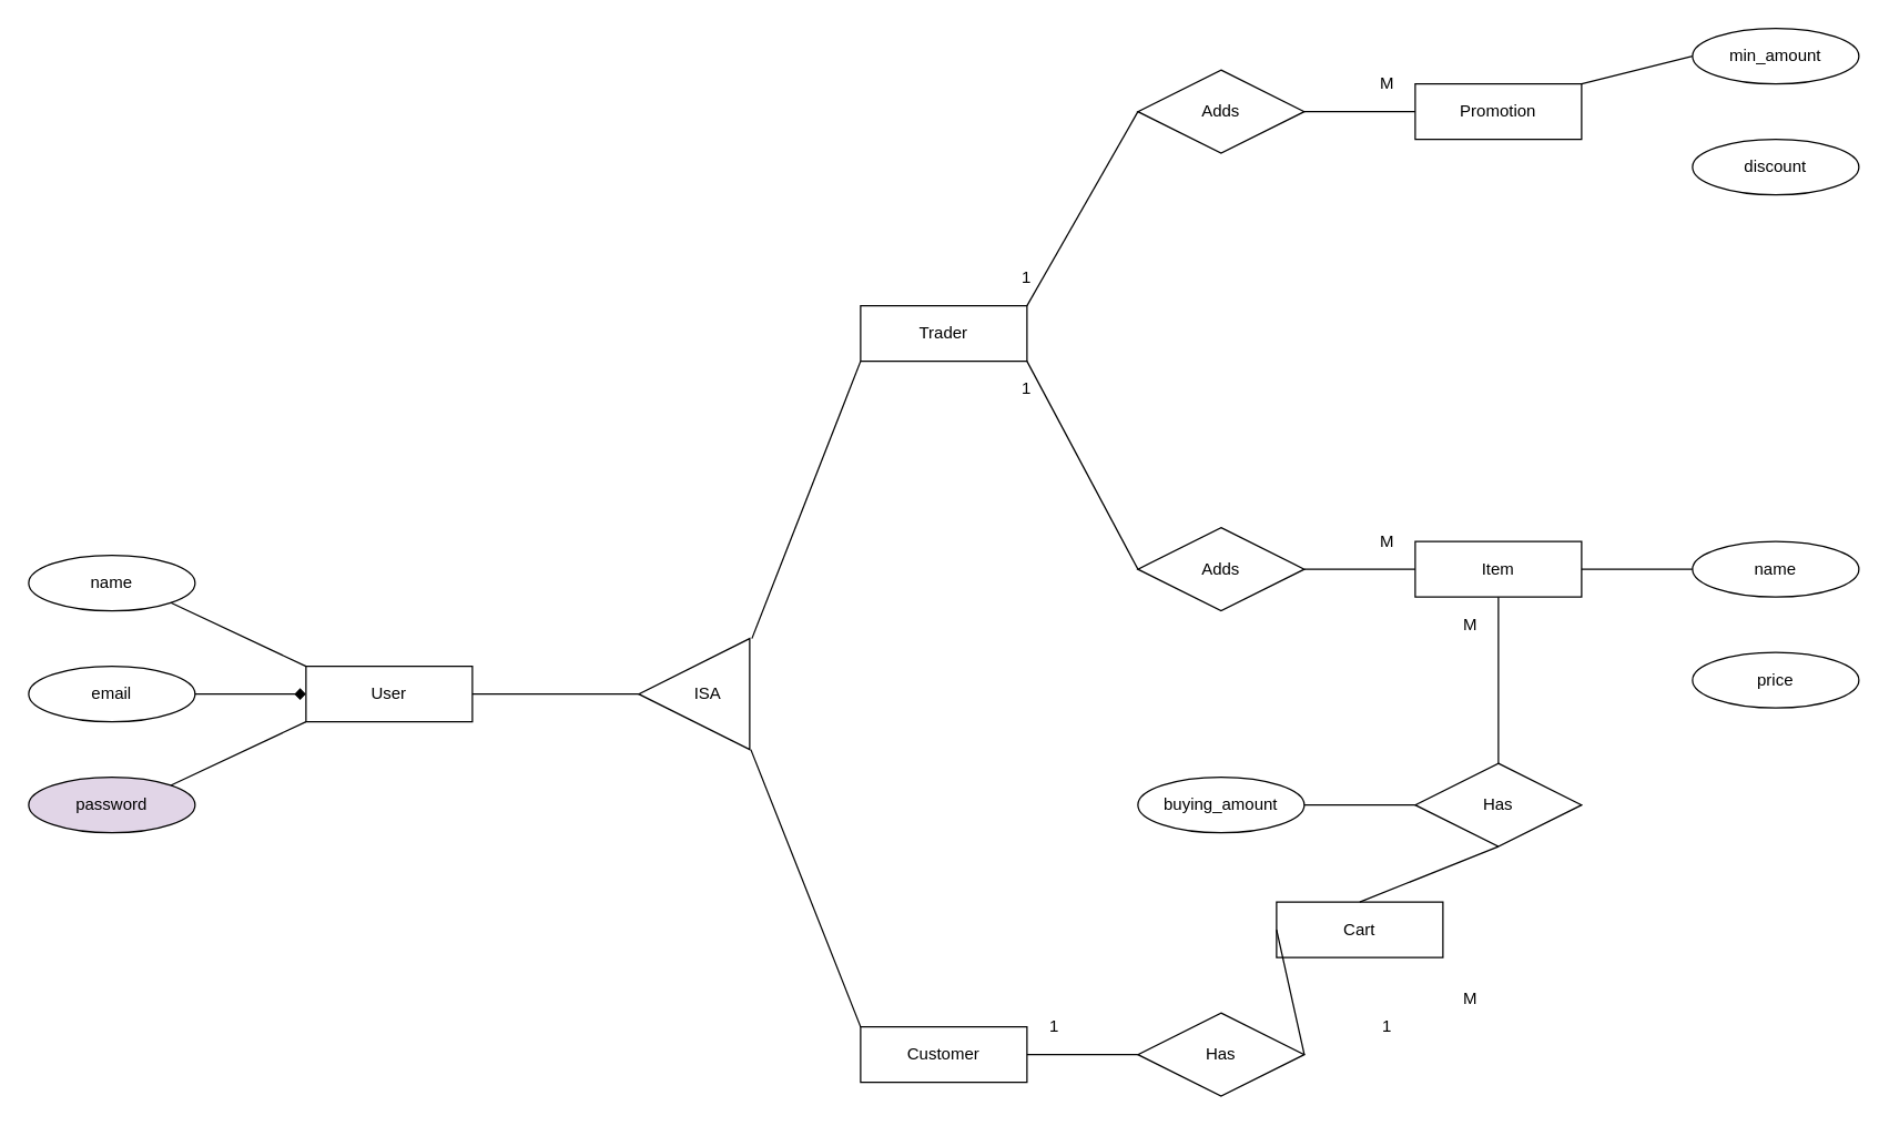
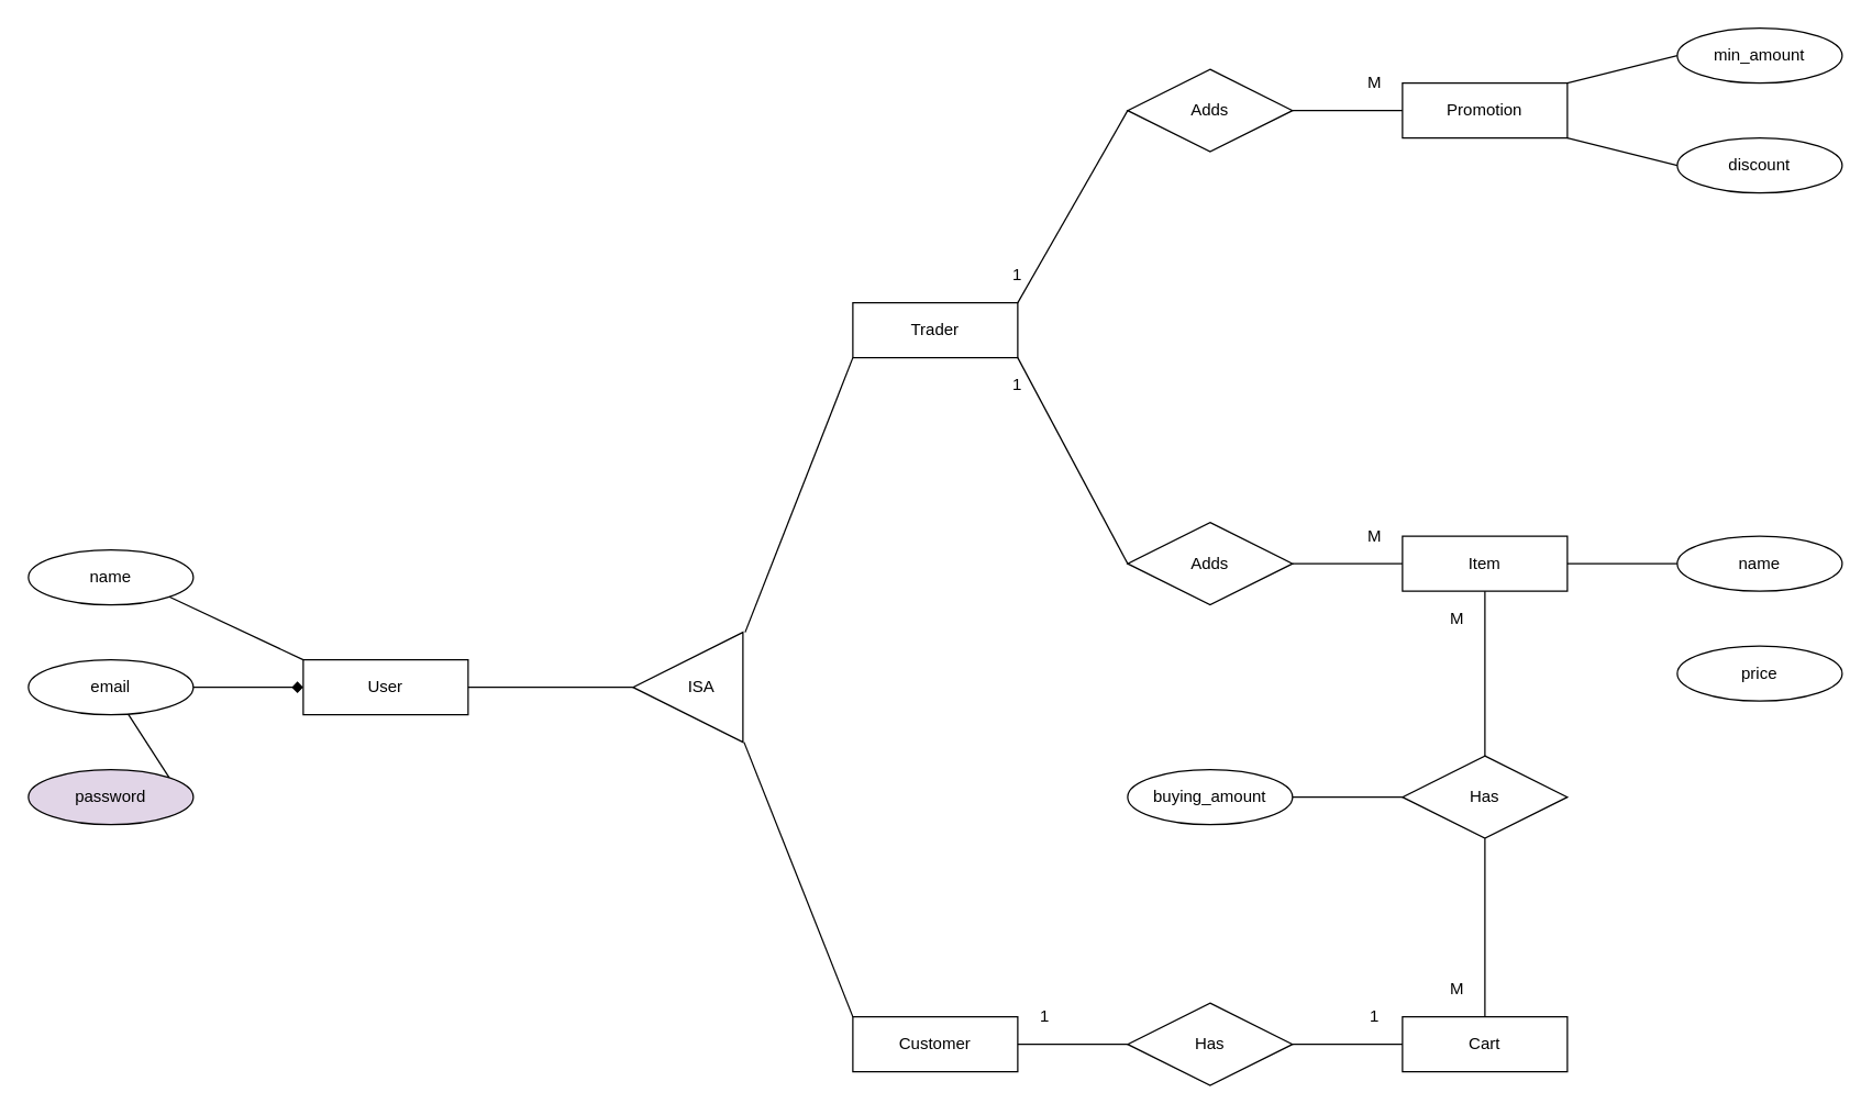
  <mxCell id="0" />
  <mxCell id="1" parent="0" />
  <mxCell id="2" value="Trader" style="whiteSpace=wrap;html=1;align=center;" parent="1" vertex="1"><mxGeometry x="620" y="220" width="120" height="40" as="geometry" /></mxCell>
  <mxCell id="3" value="Item" style="whiteSpace=wrap;html=1;align=center;" parent="1" vertex="1"><mxGeometry x="1020" y="390" width="120" height="40" as="geometry" /></mxCell>
  <mxCell id="4" value="Adds" style="shape=rhombus;perimeter=rhombusPerimeter;whiteSpace=wrap;html=1;align=center;" parent="1" vertex="1"><mxGeometry x="820" y="380" width="120" height="60" as="geometry" /></mxCell>
  <mxCell id="5" value="" style="endArrow=none;html=1;rounded=0;entryX=0;entryY=0.5;entryDx=0;entryDy=0;exitX=1;exitY=1;exitDx=0;exitDy=0;" parent="1" source="2" target="4" edge="1"><mxGeometry width="50" height="50" relative="1" as="geometry"><mxPoint x="729.996" y="255.858" as="sourcePoint" /><mxPoint x="827.57" y="210" as="targetPoint" /></mxGeometry></mxCell>
  <mxCell id="6" value="" style="endArrow=none;html=1;rounded=0;entryX=0;entryY=0.5;entryDx=0;entryDy=0;exitX=1;exitY=0.5;exitDx=0;exitDy=0;" parent="1" source="4" target="3" edge="1"><mxGeometry width="50" height="50" relative="1" as="geometry"><mxPoint x="970" y="530" as="sourcePoint" /><mxPoint x="1050" y="530" as="targetPoint" /></mxGeometry></mxCell>
  <mxCell id="7" value="M" style="text;html=1;strokeColor=none;fillColor=none;align=center;verticalAlign=middle;whiteSpace=wrap;rounded=0;" parent="1" vertex="1"><mxGeometry x="980" y="370" width="40" height="40" as="geometry" /></mxCell>
  <mxCell id="8" value="1" style="text;html=1;strokeColor=none;fillColor=none;align=center;verticalAlign=middle;whiteSpace=wrap;rounded=0;" parent="1" vertex="1"><mxGeometry x="720" y="180" width="40" height="40" as="geometry" /></mxCell>
  <mxCell id="9" value="name" style="ellipse;whiteSpace=wrap;html=1;align=center;" parent="1" vertex="1"><mxGeometry x="1220" y="390" width="120" height="40" as="geometry" /></mxCell>
  <mxCell id="10" value="price" style="ellipse;whiteSpace=wrap;html=1;align=center;" parent="1" vertex="1"><mxGeometry x="1220" y="470" width="120" height="40" as="geometry" /></mxCell>
  <mxCell id="11" value="" style="endArrow=none;html=1;rounded=0;entryX=1;entryY=0.5;entryDx=0;entryDy=0;exitX=0;exitY=0.5;exitDx=0;exitDy=0;" parent="1" source="9" target="3" edge="1"><mxGeometry width="50" height="50" relative="1" as="geometry"><mxPoint x="1157.574" y="555.858" as="sourcePoint" /><mxPoint x="1060" y="510" as="targetPoint" /></mxGeometry></mxCell>
  <mxCell id="12" value="Promotion" style="whiteSpace=wrap;html=1;align=center;" parent="1" vertex="1"><mxGeometry x="1020" y="60" width="120" height="40" as="geometry" /></mxCell>
  <mxCell id="13" value="Adds" style="shape=rhombus;perimeter=rhombusPerimeter;whiteSpace=wrap;html=1;align=center;" parent="1" vertex="1"><mxGeometry x="820" y="50" width="120" height="60" as="geometry" /></mxCell>
  <mxCell id="14" value="" style="endArrow=none;html=1;rounded=0;entryX=0;entryY=0.5;entryDx=0;entryDy=0;exitX=0.5;exitY=1;exitDx=0;exitDy=0;" parent="1" source="8" target="13" edge="1"><mxGeometry width="50" height="50" relative="1" as="geometry"><mxPoint x="900" y="-100" as="sourcePoint" /><mxPoint x="147.57" y="330" as="targetPoint" /></mxGeometry></mxCell>
  <mxCell id="15" value="" style="endArrow=none;html=1;rounded=0;entryX=0;entryY=0.5;entryDx=0;entryDy=0;exitX=1;exitY=0.5;exitDx=0;exitDy=0;" parent="1" source="13" target="12" edge="1"><mxGeometry width="50" height="50" relative="1" as="geometry"><mxPoint x="970" y="200" as="sourcePoint" /><mxPoint x="1050" y="200" as="targetPoint" /></mxGeometry></mxCell>
  <mxCell id="16" value="M" style="text;html=1;strokeColor=none;fillColor=none;align=center;verticalAlign=middle;whiteSpace=wrap;rounded=0;" parent="1" vertex="1"><mxGeometry x="980" y="40" width="40" height="40" as="geometry" /></mxCell>
  <mxCell id="17" value="1" style="text;html=1;strokeColor=none;fillColor=none;align=center;verticalAlign=middle;whiteSpace=wrap;rounded=0;" parent="1" vertex="1"><mxGeometry x="720" y="260" width="40" height="40" as="geometry" /></mxCell>
  <mxCell id="18" value="min_amount" style="ellipse;whiteSpace=wrap;html=1;align=center;" parent="1" vertex="1"><mxGeometry x="1220" y="20" width="120" height="40" as="geometry" /></mxCell>
  <mxCell id="19" value="discount" style="ellipse;whiteSpace=wrap;html=1;align=center;" parent="1" vertex="1"><mxGeometry x="1220" y="100" width="120" height="40" as="geometry" /></mxCell>
+ <mxCell id="20" value="" style="endArrow=none;html=1;rounded=0;entryX=1;entryY=1;entryDx=0;entryDy=0;exitX=0;exitY=0.5;exitDx=0;exitDy=0;" parent="1" source="19" target="12" edge="1"><mxGeometry width="50" height="50" relative="1" as="geometry"><mxPoint x="1157.574" y="225.858" as="sourcePoint" /><mxPoint x="1060" y="180" as="targetPoint" /></mxGeometry></mxCell>
  <mxCell id="21" value="" style="endArrow=none;html=1;rounded=0;exitX=0;exitY=0.5;exitDx=0;exitDy=0;entryX=1;entryY=0;entryDx=0;entryDy=0;" parent="1" source="18" target="12" edge="1"><mxGeometry width="50" height="50" relative="1" as="geometry"><mxPoint x="1180" y="-0.5" as="sourcePoint" /><mxPoint x="1170" y="70" as="targetPoint" /></mxGeometry></mxCell>
  <mxCell id="22" value="User" style="whiteSpace=wrap;html=1;align=center;" parent="1" vertex="1"><mxGeometry x="220" y="480" width="120" height="40" as="geometry" /></mxCell>
  <mxCell id="23" value="email" style="ellipse;whiteSpace=wrap;html=1;align=center;" parent="1" vertex="1"><mxGeometry x="20" y="480" width="120" height="40" as="geometry" /></mxCell>
  <mxCell id="24" value="name" style="ellipse;whiteSpace=wrap;html=1;align=center;" parent="1" vertex="1"><mxGeometry x="20" y="400" width="120" height="40" as="geometry" /></mxCell>
  <mxCell id="25" value="password" style="ellipse;whiteSpace=wrap;html=1;align=center;fillColor=#e1d5e7;" parent="1" vertex="1"><mxGeometry x="20" y="560" width="120" height="40" as="geometry" /></mxCell>
  <mxCell id="26" value="" style="endArrow=none;html=1;rounded=0;entryX=0;entryY=0;entryDx=0;entryDy=0;exitX=1;exitY=1;exitDx=0;exitDy=0;" parent="1" source="24" target="22" edge="1"><mxGeometry width="50" height="50" relative="1" as="geometry"><mxPoint x="440" y="660" as="sourcePoint" /><mxPoint x="490" y="610" as="targetPoint" /></mxGeometry></mxCell>
  <mxCell id="27" value="" style="endArrow=diamond;html=1;rounded=0;entryX=0;entryY=0.5;entryDx=0;entryDy=0;exitX=1;exitY=0.5;exitDx=0;exitDy=0;" parent="1" source="23" target="22" edge="1"><mxGeometry width="50" height="50" relative="1" as="geometry"><mxPoint x="132.426" y="444.142" as="sourcePoint" /><mxPoint x="230" y="490" as="targetPoint" /></mxGeometry></mxCell>
- <mxCell id="28" value="" style="endArrow=none;html=1;rounded=0;entryX=0;entryY=1;entryDx=0;entryDy=0;exitX=1;exitY=0;exitDx=0;exitDy=0;" parent="1" source="25" target="22" edge="1"><mxGeometry width="50" height="50" relative="1" as="geometry"><mxPoint x="160" y="620" as="sourcePoint" /><mxPoint x="240" y="620" as="targetPoint" /></mxGeometry></mxCell>
+ <mxCell id="28" value="" style="endArrow=none;html=1;rounded=0;exitX=1;exitY=0;exitDx=0;exitDy=0;" parent="1" source="25" target="23" edge="1"><mxGeometry width="50" height="50" relative="1" as="geometry"><mxPoint x="160" y="620" as="sourcePoint" /><mxPoint x="240" y="620" as="targetPoint" /></mxGeometry></mxCell>
  <mxCell id="29" value="" style="triangle;whiteSpace=wrap;html=1;rotation=-180;" parent="1" vertex="1"><mxGeometry y="460" width="80" height="80" as="geometry" x="460" /></mxCell>
  <mxCell id="30" value="ISA" style="text;html=1;strokeColor=none;fillColor=none;align=center;verticalAlign=middle;whiteSpace=wrap;rounded=0;" parent="1" vertex="1"><mxGeometry x="480" y="485" width="60" height="30" as="geometry" /></mxCell>
  <mxCell id="31" value="" style="endArrow=none;html=1;rounded=0;entryX=1;entryY=0.5;entryDx=0;entryDy=0;exitX=1;exitY=0.5;exitDx=0;exitDy=0;" parent="1" source="22" target="29" edge="1"><mxGeometry width="50" height="50" relative="1" as="geometry"><mxPoint x="319.996" y="655.858" as="sourcePoint" /><mxPoint x="417.57" y="610" as="targetPoint" /></mxGeometry></mxCell>
  <mxCell id="32" value="" style="endArrow=none;html=1;rounded=0;entryX=0;entryY=1;entryDx=0;entryDy=0;exitX=-0.02;exitY=1;exitDx=0;exitDy=0;exitPerimeter=0;" parent="1" source="29" target="2" edge="1"><mxGeometry width="50" height="50" relative="1" as="geometry"><mxPoint x="360" y="380" as="sourcePoint" /><mxPoint x="480" y="380" as="targetPoint" /></mxGeometry></mxCell>
  <mxCell id="33" value="Customer" style="whiteSpace=wrap;html=1;align=center;" parent="1" vertex="1"><mxGeometry x="620" y="740" width="120" height="40" as="geometry" /></mxCell>
  <mxCell id="34" value="" style="endArrow=none;html=1;rounded=0;entryX=0;entryY=0;entryDx=0;entryDy=0;exitX=-0.01;exitY=0;exitDx=0;exitDy=0;exitPerimeter=0;" parent="1" source="29" target="33" edge="1"><mxGeometry width="50" height="50" relative="1" as="geometry"><mxPoint x="641.6" y="650" as="sourcePoint" /><mxPoint x="720" y="450" as="targetPoint" /></mxGeometry></mxCell>
- <mxCell id="35" value="Cart" style="whiteSpace=wrap;html=1;align=center;" parent="1" vertex="1"><mxGeometry x="920" y="650" width="120" height="40" as="geometry" /></mxCell>
+ <mxCell id="35" value="Cart" style="whiteSpace=wrap;html=1;align=center;" parent="1" vertex="1"><mxGeometry x="1020" y="740" width="120" height="40" as="geometry" /></mxCell>
  <mxCell id="36" value="Has" style="shape=rhombus;perimeter=rhombusPerimeter;whiteSpace=wrap;html=1;align=center;" parent="1" vertex="1"><mxGeometry x="820" y="730" width="120" height="60" as="geometry" /></mxCell>
  <mxCell id="37" value="" style="endArrow=none;html=1;rounded=0;entryX=0;entryY=0.5;entryDx=0;entryDy=0;exitX=1;exitY=0.5;exitDx=0;exitDy=0;" parent="1" source="36" target="35" edge="1"><mxGeometry width="50" height="50" relative="1" as="geometry"><mxPoint x="980" y="640" as="sourcePoint" /><mxPoint x="1060" y="640" as="targetPoint" /></mxGeometry></mxCell>
  <mxCell id="38" value="1" style="text;html=1;strokeColor=none;fillColor=none;align=center;verticalAlign=middle;whiteSpace=wrap;rounded=0;" parent="1" vertex="1"><mxGeometry x="980" y="720" width="40" height="40" as="geometry" /></mxCell>
  <mxCell id="39" value="" style="endArrow=none;html=1;rounded=0;entryX=0;entryY=0.5;entryDx=0;entryDy=0;exitX=1;exitY=0.5;exitDx=0;exitDy=0;" parent="1" source="33" target="36" edge="1"><mxGeometry width="50" height="50" relative="1" as="geometry"><mxPoint x="820" y="880" as="sourcePoint" /><mxPoint x="900" y="880" as="targetPoint" /></mxGeometry></mxCell>
  <mxCell id="40" value="1" style="text;html=1;strokeColor=none;fillColor=none;align=center;verticalAlign=middle;whiteSpace=wrap;rounded=0;" parent="1" vertex="1"><mxGeometry x="740" y="720" width="40" height="40" as="geometry" /></mxCell>
  <mxCell id="41" value="Has" style="shape=rhombus;perimeter=rhombusPerimeter;whiteSpace=wrap;html=1;align=center;" parent="1" vertex="1"><mxGeometry x="1020" y="550" width="120" height="60" as="geometry" /></mxCell>
  <mxCell id="42" value="" style="endArrow=none;html=1;rounded=0;entryX=0.5;entryY=0;entryDx=0;entryDy=0;exitX=0.5;exitY=1;exitDx=0;exitDy=0;" parent="1" source="41" target="35" edge="1"><mxGeometry width="50" height="50" relative="1" as="geometry"><mxPoint x="1060" y="450" as="sourcePoint" /><mxPoint x="1100" y="570" as="targetPoint" /></mxGeometry></mxCell>
  <mxCell id="43" value="M" style="text;html=1;strokeColor=none;fillColor=none;align=center;verticalAlign=middle;whiteSpace=wrap;rounded=0;" parent="1" vertex="1"><mxGeometry x="1040" y="700" width="40" height="40" as="geometry" /></mxCell>
  <mxCell id="44" value="" style="endArrow=none;html=1;rounded=0;entryX=0.5;entryY=0;entryDx=0;entryDy=0;exitX=0.5;exitY=1;exitDx=0;exitDy=0;" parent="1" source="3" target="41" edge="1"><mxGeometry width="50" height="50" relative="1" as="geometry"><mxPoint x="820" y="570" as="sourcePoint" /><mxPoint x="980" y="690" as="targetPoint" /></mxGeometry></mxCell>
  <mxCell id="45" value="M" style="text;html=1;strokeColor=none;fillColor=none;align=center;verticalAlign=middle;whiteSpace=wrap;rounded=0;" parent="1" vertex="1"><mxGeometry x="1040" y="430" width="40" height="40" as="geometry" /></mxCell>
  <mxCell id="46" value="buying_amount" style="ellipse;whiteSpace=wrap;html=1;align=center;" parent="1" vertex="1"><mxGeometry x="820" y="560" width="120" height="40" as="geometry" /></mxCell>
  <mxCell id="47" value="" style="endArrow=none;html=1;rounded=0;entryX=0;entryY=0.5;entryDx=0;entryDy=0;exitX=1;exitY=0.5;exitDx=0;exitDy=0;" parent="1" source="46" target="41" edge="1"><mxGeometry width="50" height="50" relative="1" as="geometry"><mxPoint x="1230" y="515" as="sourcePoint" /><mxPoint x="1230" y="635" as="targetPoint" /></mxGeometry></mxCell>
